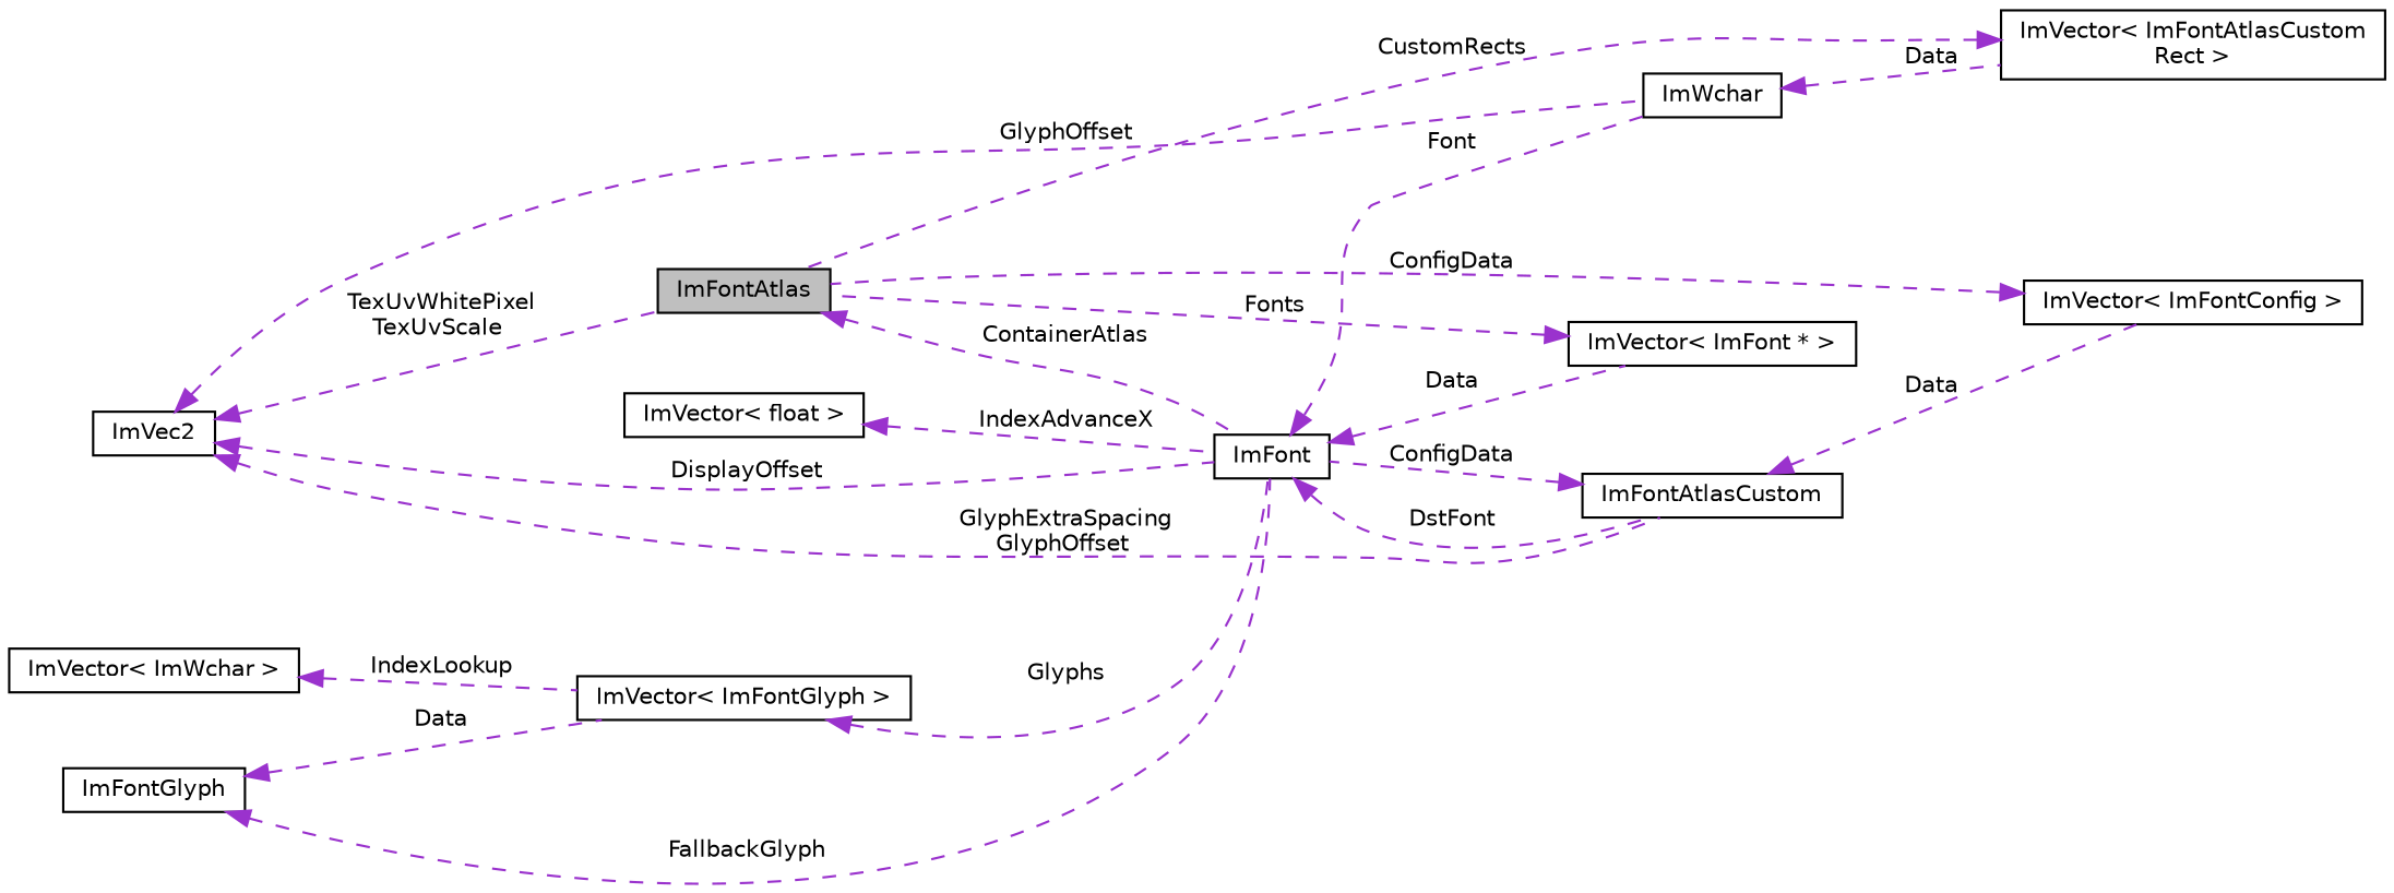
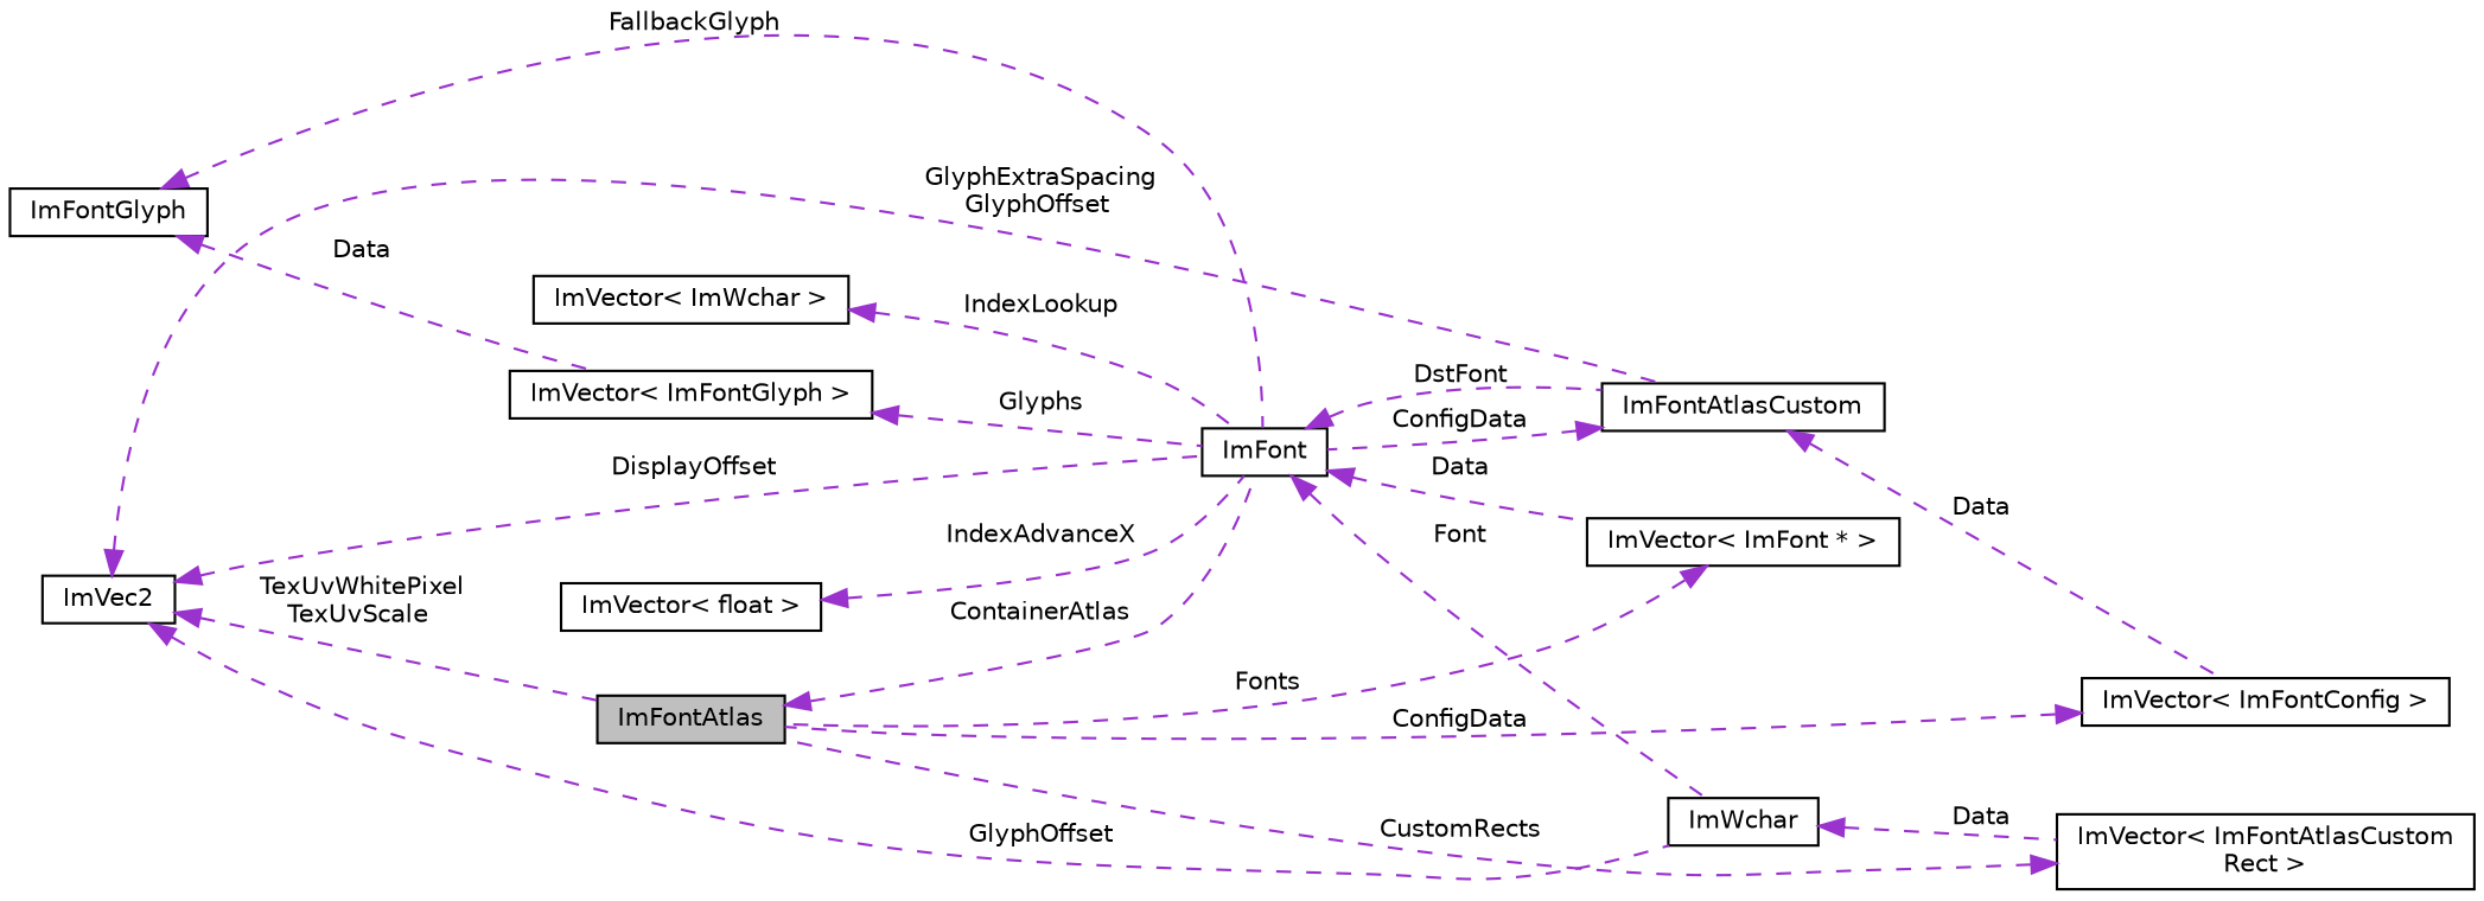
  digraph {
    rankdir=LR
    node [color=black fillcolor=white fontname=Helvetica fontsize=10 shape=record style=filled]
    edge [color=darkorchid3 dir=back fontname=Helvetica fontsize=10 labelfontname=Helvetica labelfontsize=10 style=dashed]
    n1 [fillcolor=grey75 fontcolor=black height=0.2 label=ImFontAtlas width=0.4]
    n2 [height=0.2 label=ImFont width=0.4]
    n3 [height=0.2 label="ImVector\< ImFont * \>" width=0.4]
    n4 [height=0.2 label=ImFontAtlasCustom width=0.4]
    n5 [height=0.2 label=ImWchar width=0.4]
    n6 [height=0.2 label="ImVector\< ImFontConfig \>" width=0.4]
    n7 [height=0.2 label="ImVector\< ImFontAtlasCustom\lRect \>" width=0.4]
    n8 [height=0.2 label="ImVector\< ImFontGlyph \>" width=0.4]
    n9 [height=0.2 label=ImFontGlyph width=0.4]
    n10 [height=0.2 label=ImVec2 width=0.4]
    n11 [height=0.2 label="ImVector\< float \>" width=0.4]
    n12 [height=0.2 label="ImVector\< ImWchar \>" width=0.4]
    n1 -> n2 [label=" ContainerAtlas"]
    n2 -> n3 [label=" Data"]
    n2 -> n4 [label=" DstFont"]
    n2 -> n5 [label=" Font"]
    n3 -> n1 [label=" Fonts"]
    n4 -> n2 [label=" ConfigData"]
    n4 -> n6 [label=" Data"]
    n5 -> n7 [label=" Data"]
    n6 -> n1 [label=" ConfigData"]
    n7 -> n1 [label=" CustomRects"]
    n8 -> n2 [label=" Glyphs"]
    n9 -> n2 [label=" FallbackGlyph"]
    n9 -> n8 [label=" Data"]
    n10 -> n1 [label=" TexUvWhitePixel\nTexUvScale"]
    n10 -> n2 [label=" DisplayOffset"]
    n10 -> n4 [label=" GlyphExtraSpacing\nGlyphOffset"]
    n10 -> n5 [label=" GlyphOffset"]
    n11 -> n2 [label=" IndexAdvanceX"]
-   n12 -> n8 [label=" IndexLookup"]
+   n12 -> n2 [label=" IndexLookup"]
  }
